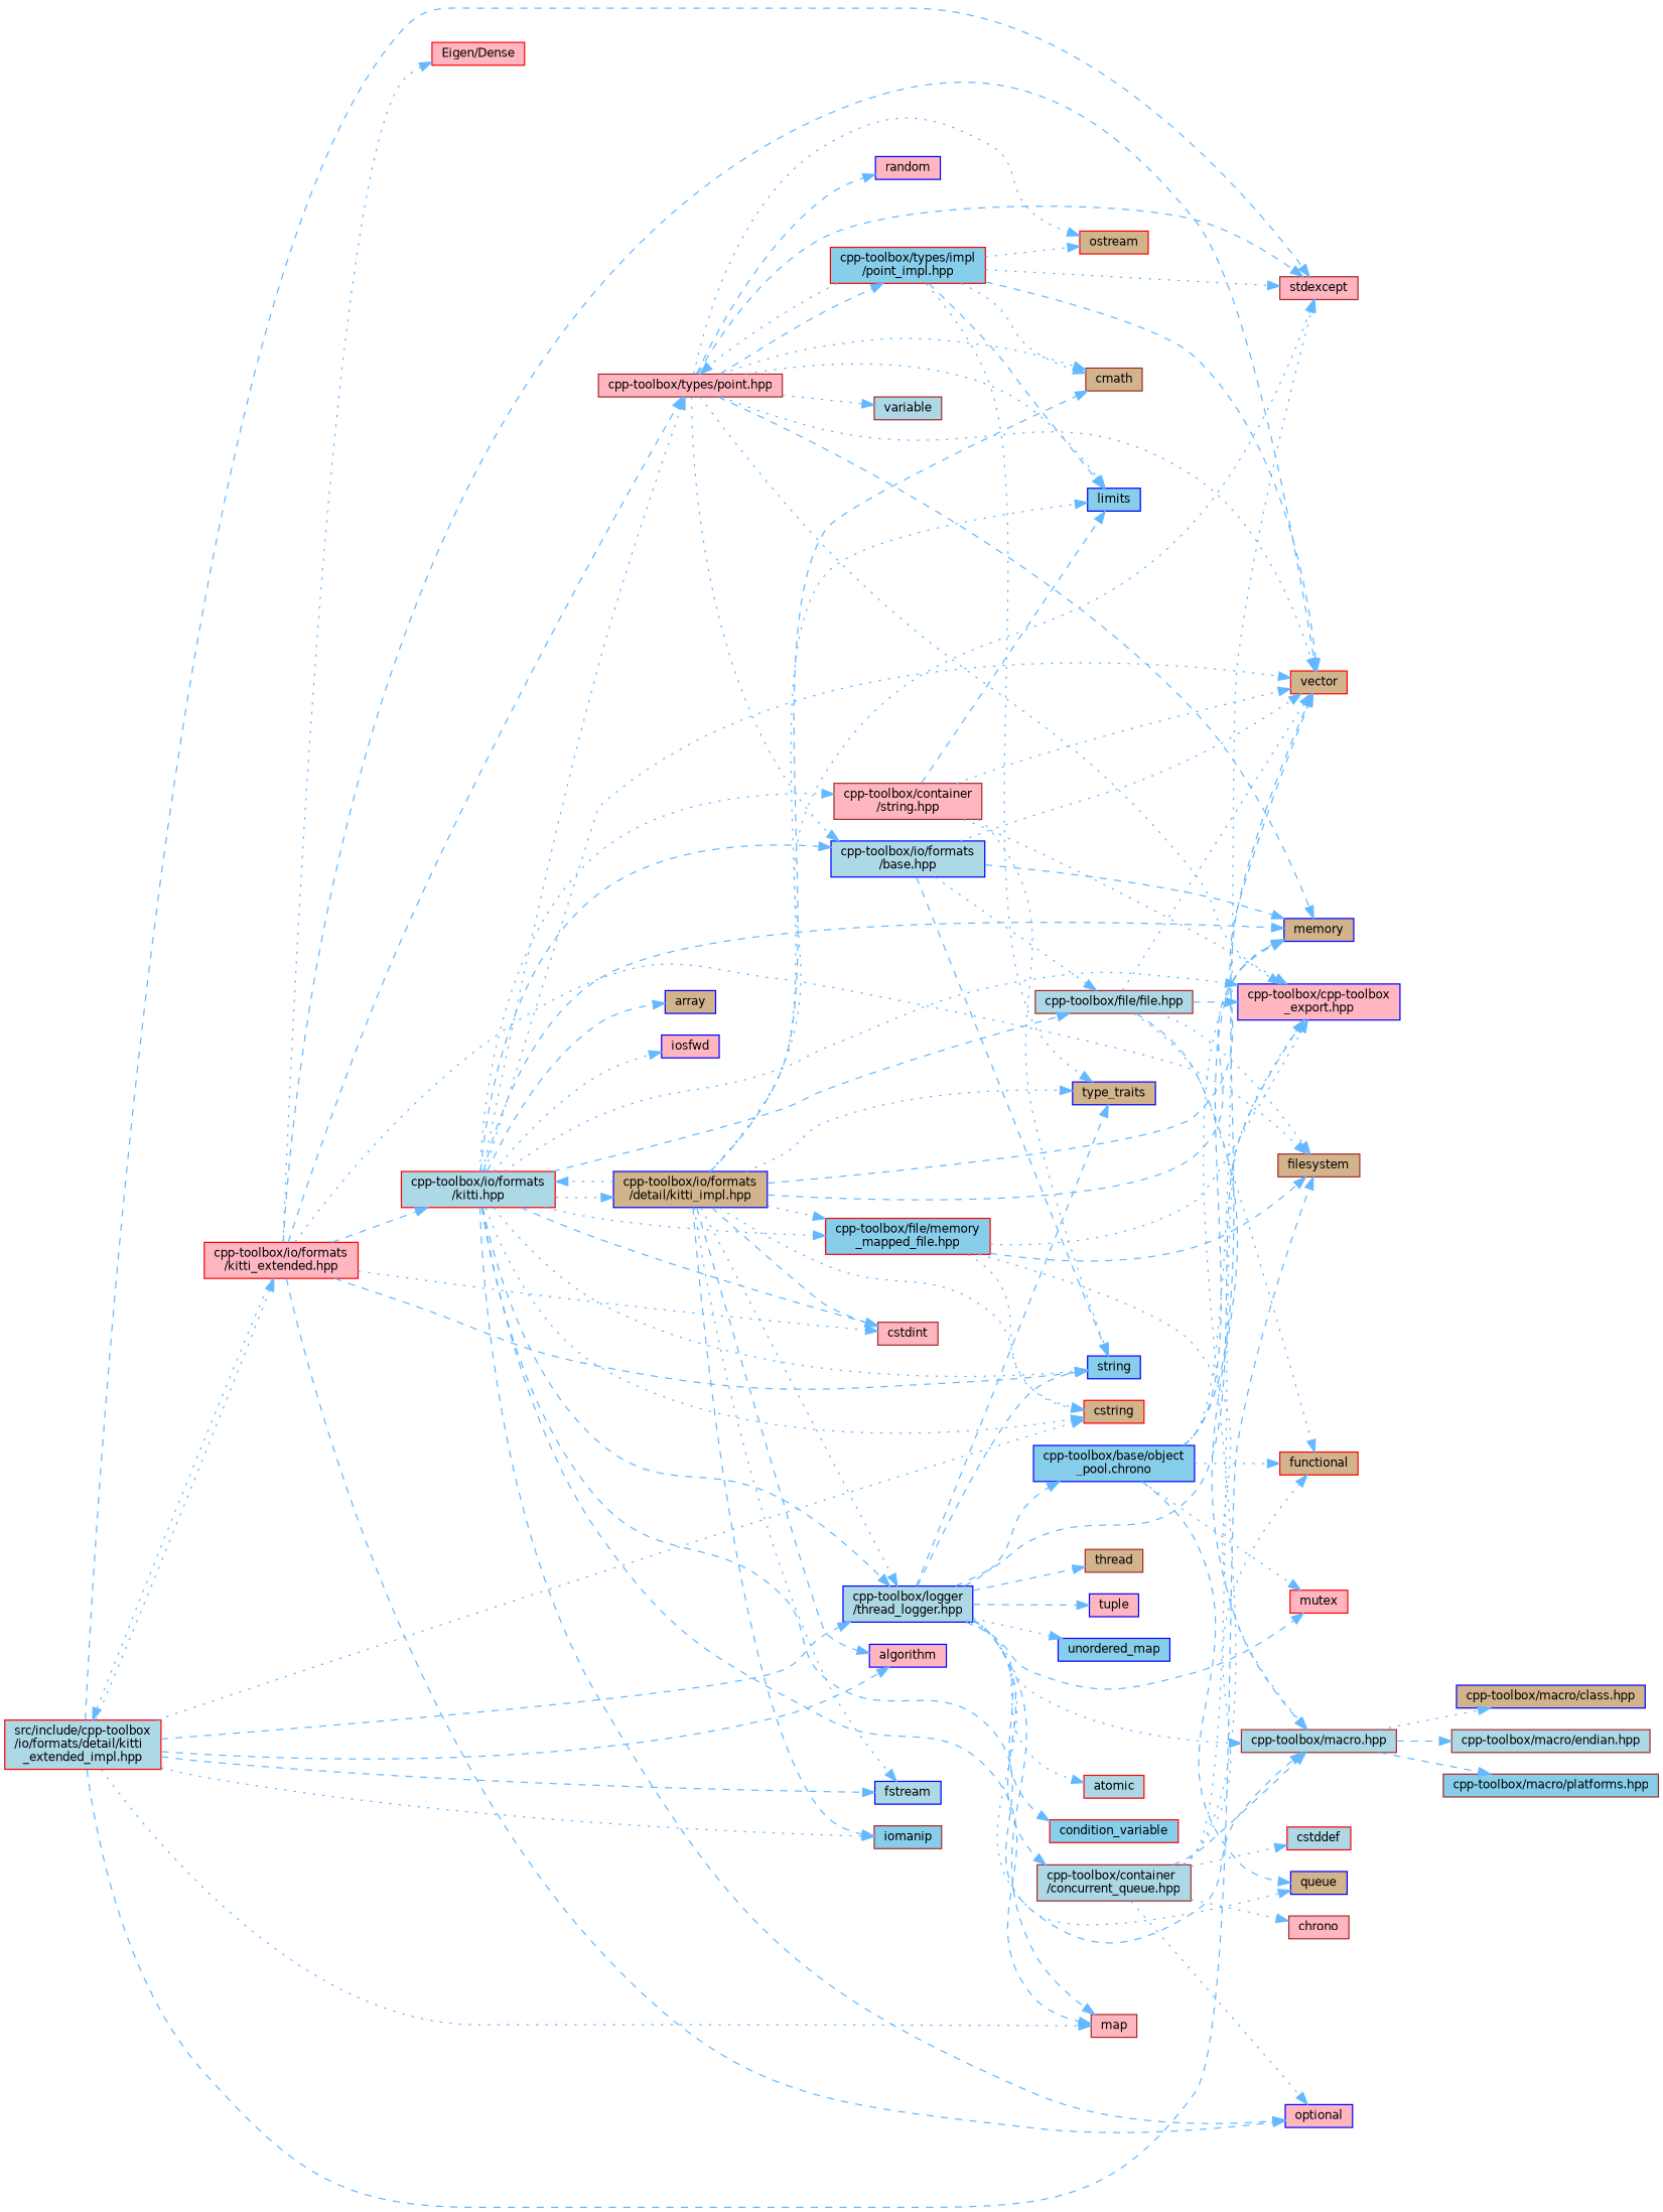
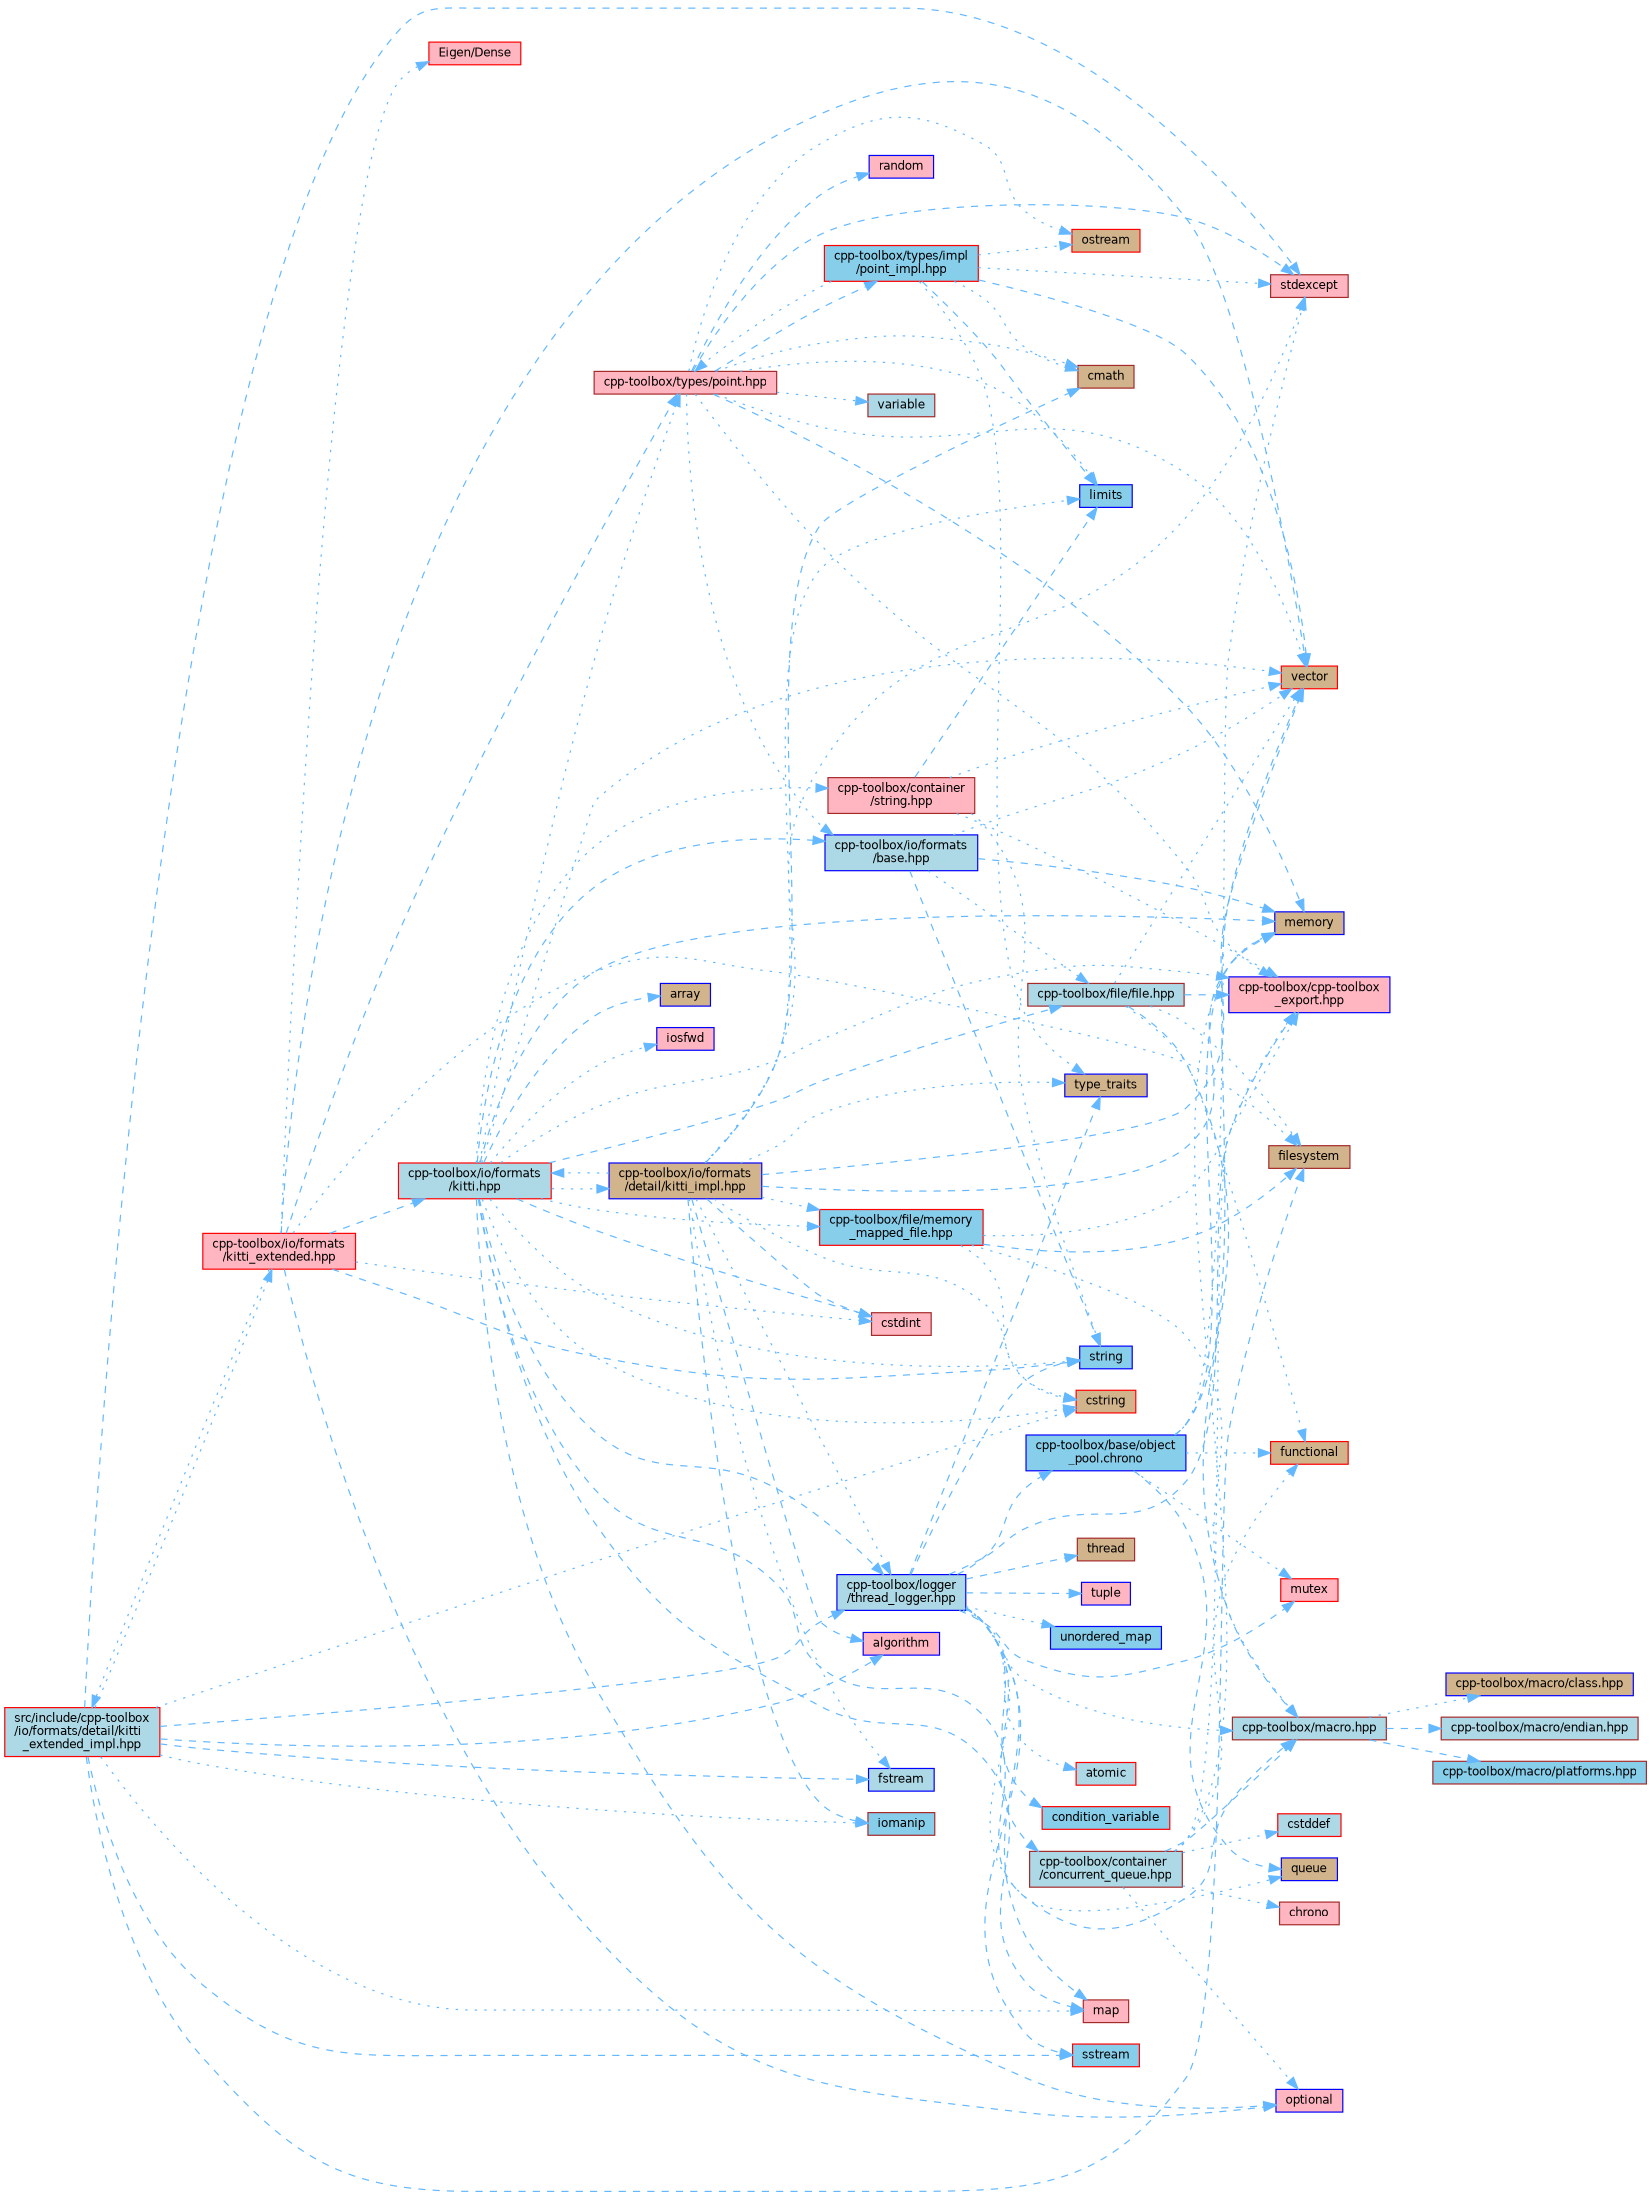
  digraph {
    rankdir=LR
    node [color=blue fillcolor=lightpink fontname=Helvetica fontsize=10 shape=box style=filled]
    edge [color=steelblue1 fontname=Helvetica fontsize=10 labelfontname=Helvetica labelfontsize=10 style=dotted]
    n1 [color=red fillcolor=lightblue fontcolor=black height=0.2 label="src/include/cpp-toolbox\l/io/formats/detail/kitti\l_extended_impl.hpp" width=0.4]
    n2 [color=red height=0.2 label="cpp-toolbox/io/formats\l/kitti_extended.hpp" width=0.4]
    n3 [color=red fillcolor=tan height=0.2 label=cstring width=0.4]
    n4 [color=brown height=0.2 label=map width=0.4]
    n5 [color=brown fillcolor=tan height=0.2 label=filesystem width=0.4]
    n6 [fillcolor=lightblue height=0.2 label="cpp-toolbox/logger\l/thread_logger.hpp" width=0.4]
+   n7 [color=red fillcolor=skyblue height=0.2 label=sstream width=0.4]
    n8 [color=brown height=0.2 label=stdexcept width=0.4]
    n9 [height=0.2 label=algorithm width=0.4]
    n10 [fillcolor=lightblue height=0.2 label=fstream width=0.4]
    n11 [color=brown fillcolor=skyblue height=0.2 label=iomanip width=0.4]
    n12 [color=red fillcolor=lightblue height=0.2 label="cpp-toolbox/io/formats\l/kitti.hpp" width=0.4]
    n13 [color=brown height=0.2 label=cstdint width=0.4]
    n14 [height=0.2 label=optional width=0.4]
    n15 [fillcolor=skyblue height=0.2 label=string width=0.4]
    n16 [color=red fillcolor=tan height=0.2 label=vector width=0.4]
    n17 [color=brown height=0.2 label="cpp-toolbox/types/point.hpp" width=0.4]
    n18 [color=red height=0.2 label="Eigen/Dense" width=0.4]
    n19 [height=0.2 label="cpp-toolbox/cpp-toolbox\l_export.hpp" width=0.4]
    n20 [color=brown fillcolor=lightblue height=0.2 label="cpp-toolbox/macro.hpp" width=0.4]
    n21 [color=red fillcolor=lightblue height=0.2 label=atomic width=0.4]
    n22 [color=red fillcolor=skyblue height=0.2 label=condition_variable width=0.4]
    n23 [color=red height=0.2 label=mutex width=0.4]
    n24 [fillcolor=tan height=0.2 label=queue width=0.4]
    n25 [color=brown fillcolor=tan height=0.2 label=thread width=0.4]
    n26 [height=0.2 label=tuple width=0.4]
    n27 [fillcolor=tan height=0.2 label=type_traits width=0.4]
    n28 [fillcolor=skyblue height=0.2 label=unordered_map width=0.4]
    n29 [color=brown fillcolor=lightblue height=0.2 label="cpp-toolbox/container\l/concurrent_queue.hpp" width=0.4]
    n30 [fillcolor=skyblue height=0.2 label="cpp-toolbox/base/object\l_pool.chrono" width=0.4]
    n31 [fillcolor=tan height=0.2 label=array width=0.4]
    n32 [height=0.2 label=iosfwd width=0.4]
    n33 [fillcolor=tan height=0.2 label=memory width=0.4]
    n34 [color=brown height=0.2 label="cpp-toolbox/container\l/string.hpp" width=0.4]
    n35 [color=brown fillcolor=lightblue height=0.2 label="cpp-toolbox/file/file.hpp" width=0.4]
    n36 [color=red fillcolor=skyblue height=0.2 label="cpp-toolbox/file/memory\l_mapped_file.hpp" width=0.4]
    n37 [fillcolor=lightblue height=0.2 label="cpp-toolbox/io/formats\l/base.hpp" width=0.4]
    n38 [fillcolor=tan height=0.2 label="cpp-toolbox/io/formats\l/detail/kitti_impl.hpp" width=0.4]
    n39 [fillcolor=skyblue height=0.2 label=limits width=0.4]
    n40 [color=brown fillcolor=tan height=0.2 label=cmath width=0.4]
    n41 [color=brown fillcolor=lightblue height=0.2 label=variable width=0.4]
    n42 [color=red fillcolor=tan height=0.2 label=ostream width=0.4]
    n43 [height=0.2 label=random width=0.4]
    n44 [color=red fillcolor=skyblue height=0.2 label="cpp-toolbox/types/impl\l/point_impl.hpp" width=0.4]
    n45 [color=red fillcolor=tan height=0.2 label=functional width=0.4]
    n46 [fillcolor=tan height=0.2 label="cpp-toolbox/macro/class.hpp" width=0.4]
    n47 [color=brown fillcolor=lightblue height=0.2 label="cpp-toolbox/macro/endian.hpp" width=0.4]
    n48 [color=brown fillcolor=skyblue height=0.2 label="cpp-toolbox/macro/platforms.hpp" width=0.4]
    n49 [color=brown height=0.2 label=chrono width=0.4]
    n50 [color=red fillcolor=lightblue height=0.2 label=cstddef width=0.4]
    n1 -> n2
    n1 -> n3
    n1 -> n4
    n1 -> n5 [style=dashed]
    n1 -> n6 [style=dashed]
+   n1 -> n7 [style=dashed]
    n1 -> n8 [style=dashed]
    n1 -> n9 [style=dashed]
    n1 -> n10 [style=dashed]
    n1 -> n11
    n2 -> n1
    n2 -> n5
    n2 -> n12 [style=dashed]
    n2 -> n13
    n2 -> n14 [style=dashed]
    n2 -> n15 [style=dashed]
    n2 -> n16 [style=dashed]
    n2 -> n17 [style=dashed]
    n2 -> n18
    n6 -> n4 [style=dashed]
+   n6 -> n7 [style=dashed]
    n6 -> n15 [style=dashed]
    n6 -> n19 [style=dashed]
    n6 -> n20
    n6 -> n21
    n6 -> n22 [style=dashed]
    n6 -> n23 [style=dashed]
    n6 -> n24
    n6 -> n25 [style=dashed]
    n6 -> n26 [style=dashed]
    n6 -> n27 [style=dashed]
    n6 -> n28
    n6 -> n29 [style=dashed]
    n6 -> n30 [style=dashed]
    n12 -> n3
    n12 -> n4 [style=dashed]
    n12 -> n6 [style=dashed]
    n12 -> n13 [style=dashed]
    n12 -> n14 [style=dashed]
    n12 -> n15
    n12 -> n16
    n12 -> n17
    n12 -> n19
    n12 -> n20 [style=dashed]
    n12 -> n31 [style=dashed]
    n12 -> n32
    n12 -> n33 [style=dashed]
    n12 -> n34
    n12 -> n35 [style=dashed]
    n12 -> n36
    n12 -> n37 [style=dashed]
    n12 -> n38
    n17 -> n8 [style=dashed]
    n17 -> n16
    n17 -> n19
    n17 -> n33 [style=dashed]
    n17 -> n37
    n17 -> n39
    n17 -> n40
    n17 -> n41
    n17 -> n42
    n17 -> n43 [style=dashed]
    n17 -> n44 [style=dashed]
    n20 -> n46
    n20 -> n47 [style=dashed]
    n20 -> n48 [style=dashed]
    n29 -> n14
    n29 -> n19
    n29 -> n20 [style=dashed]
    n29 -> n33
    n29 -> n45
    n29 -> n49
    n29 -> n50
    n30 -> n8
    n30 -> n16 [style=dashed]
    n30 -> n23
    n30 -> n24 [style=dashed]
    n30 -> n33 [style=dashed]
    n30 -> n45
    n34 -> n15
    n34 -> n16
    n34 -> n19
    n34 -> n39 [style=dashed]
    n35 -> n5
    n35 -> n16
    n35 -> n19 [style=dashed]
    n35 -> n20 [style=dashed]
    n35 -> n45
    n36 -> n3
    n36 -> n5 [style=dashed]
    n36 -> n19
    n36 -> n20
    n37 -> n15 [style=dashed]
    n37 -> n16
    n37 -> n33 [style=dashed]
    n37 -> n35
    n38 -> n3
    n38 -> n6
    n38 -> n8
    n38 -> n9 [style=dashed]
    n38 -> n10
    n38 -> n11 [style=dashed]
    n38 -> n12
    n38 -> n13 [style=dashed]
    n38 -> n16 [style=dashed]
    n38 -> n27
    n38 -> n33 [style=dashed]
    n38 -> n36
    n38 -> n39
    n38 -> n40 [style=dashed]
    n44 -> n8
    n44 -> n16 [style=dashed]
    n44 -> n17
    n44 -> n27
    n44 -> n39 [style=dashed]
    n44 -> n40
    n44 -> n42
  }
